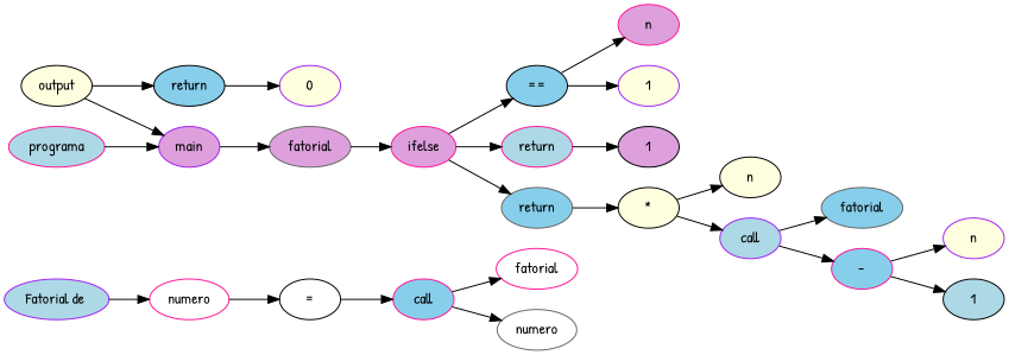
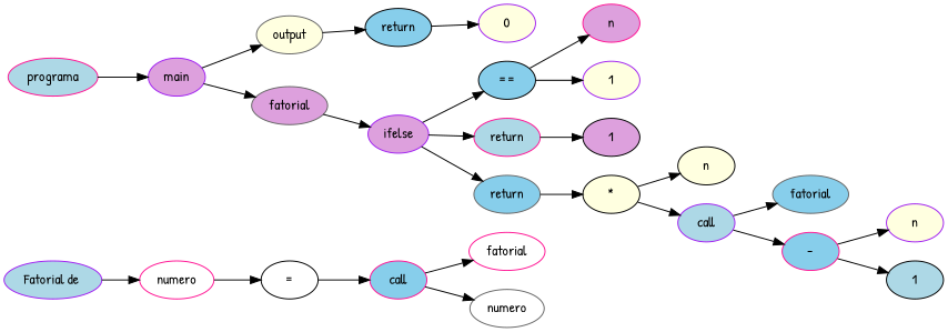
  digraph {
    fontname="Patrick Hand"
    rankdir=LR
    node [color=deeppink fillcolor=skyblue fontname="Patrick Hand" style=filled]
    edge [fontname="Patrick Hand"]
    n1 [color=purple fillcolor=lightblue label="Fatorial de "]
    n2 [fillcolor=white label=numero]
    n3 [color=black fillcolor=white label=" = "]
    n4 [label=call]
    n5 [fillcolor=white label=fatorial]
    n6 [color=gray40 fillcolor=white label=numero]
-   n7 [color=black fillcolor=lightyellow label=output]
+   n7 [color=gray40 fillcolor=lightyellow label=output]
    n8 [color=black label=return]
    n9 [color=purple fillcolor=lightyellow label=0]
    n10 [color=purple fillcolor=plum label=main]
    n11 [color=gray40 fillcolor=plum label=fatorial]
-   n12 [fillcolor=plum label=ifelse]
+   n12 [color=purple fillcolor=plum label=ifelse]
    n13 [fillcolor=plum label=n]
    n14 [color=purple fillcolor=lightyellow label=1]
    n15 [color=black label="=="]
    n16 [color=black fillcolor=plum label=1]
    n17 [fillcolor=lightblue label=return]
    n18 [color=gray40 label=return]
    n19 [color=black fillcolor=lightyellow label="*"]
    n20 [color=black fillcolor=lightyellow label=n]
    n21 [color=gray40 label=fatorial]
    n22 [color=purple fillcolor=lightyellow label=n]
    n23 [color=black fillcolor=lightblue label=1]
    n24 [label="-"]
    n25 [color=purple fillcolor=lightblue label=call]
    n26 [fillcolor=lightblue label=programa]
    n1 -> n2
    n2 -> n3
    n3 -> n4
    n4 -> n5
    n4 -> n6
    n7 -> n8
    n8 -> n9
-   n7 -> n10
+   n10 -> n7
    n10 -> n11
    n11 -> n12
    n12 -> n15
    n12 -> n17
    n12 -> n18
    n15 -> n13
    n15 -> n14
    n17 -> n16
    n18 -> n19
    n19 -> n20
    n19 -> n25
    n24 -> n22
    n24 -> n23
    n25 -> n21
    n25 -> n24
    n26 -> n10
  }
